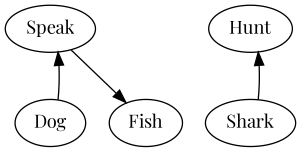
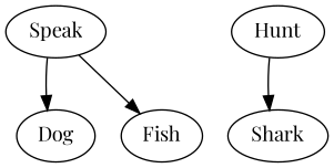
  digraph {
    fontname="Playfair Display"
    node [fontname="Playfair Display"]
    edge [fontname="Playfair Display"]
    Speak
    Dog
    Fish
    Hunt
    Shark
-   Dog -> Speak
+   Speak -> Dog
    Speak -> Fish
-   Shark -> Hunt
+   Hunt -> Shark
  }
